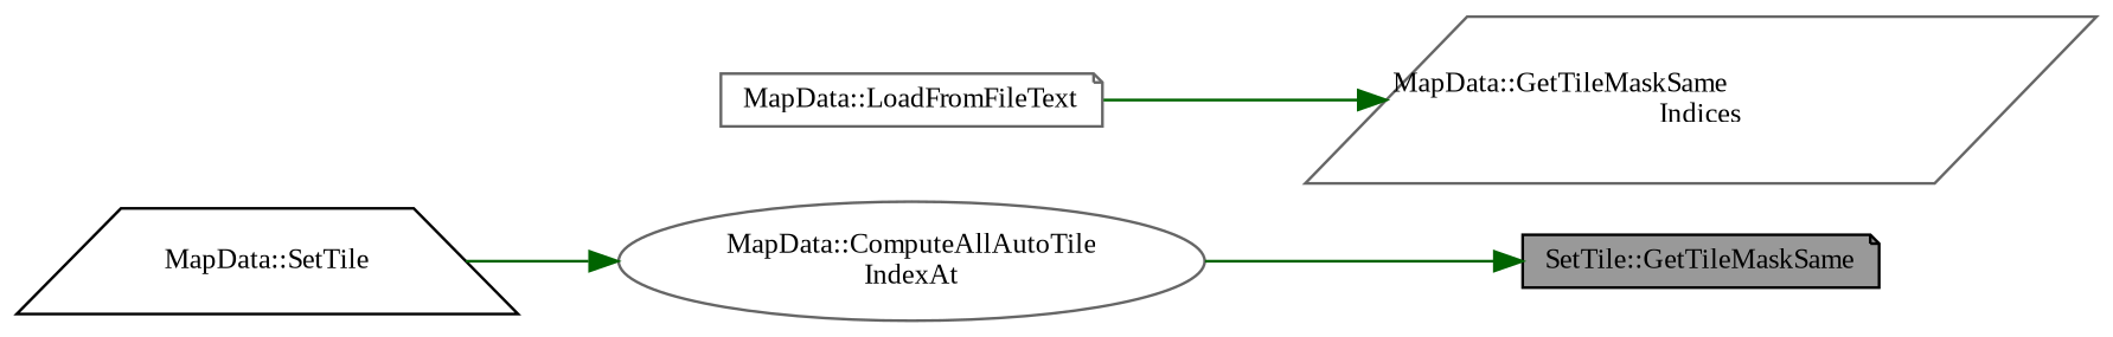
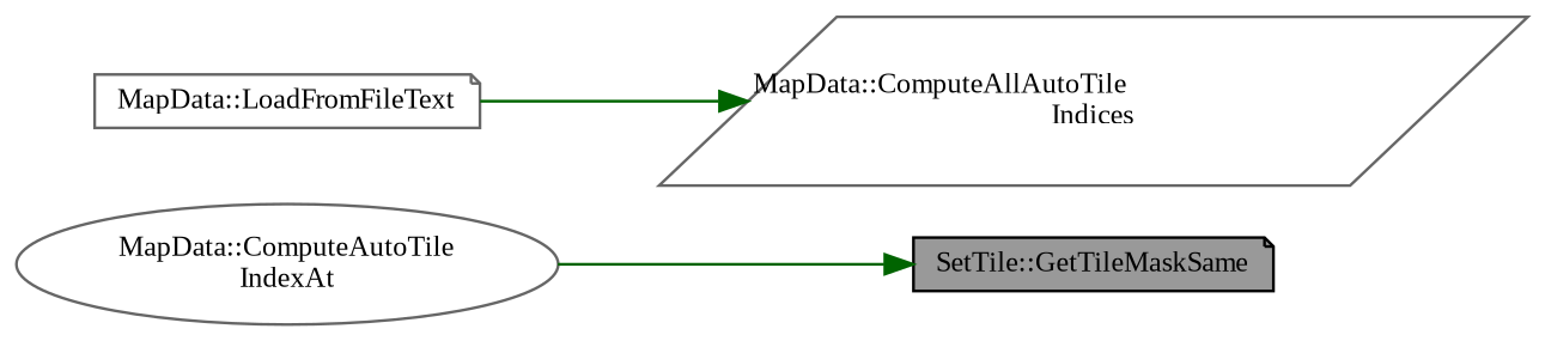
  digraph {
    fontname="Liberation Serif"
    rankdir=RL
    node [color=gray40 fillcolor=white fontname="Liberation Serif" fontsize=10 shape=note style=filled]
    edge [color=darkgreen dir=back fontname="Liberation Serif" fontsize=10 labelfontname=Helvetica labelfontsize=10 style=solid]
    n1 [color=black fillcolor=grey60 fontcolor=black height=0.2 label="SetTile::GetTileMaskSame" width=0.4]
-   n2 [height=0.2 label="MapData::ComputeAllAutoTile\lIndexAt" shape=ellipse width=0.4]
-   n3 [color=black height=0.2 label="MapData::SetTile" shape=trapezium width=0.4]
-   n4 [height=0.2 label="MapData::GetTileMaskSame\lIndices" shape=parallelogram width=0.4]
+   n2 [height=0.2 label="MapData::ComputeAutoTile\lIndexAt" shape=ellipse width=0.4]
+   n4 [height=0.2 label="MapData::ComputeAllAutoTile\lIndices" shape=parallelogram width=0.4]
    n5 [height=0.2 label="MapData::LoadFromFileText" width=0.4]
    n1 -> n2
-   n2 -> n3
    n4 -> n5
  }
